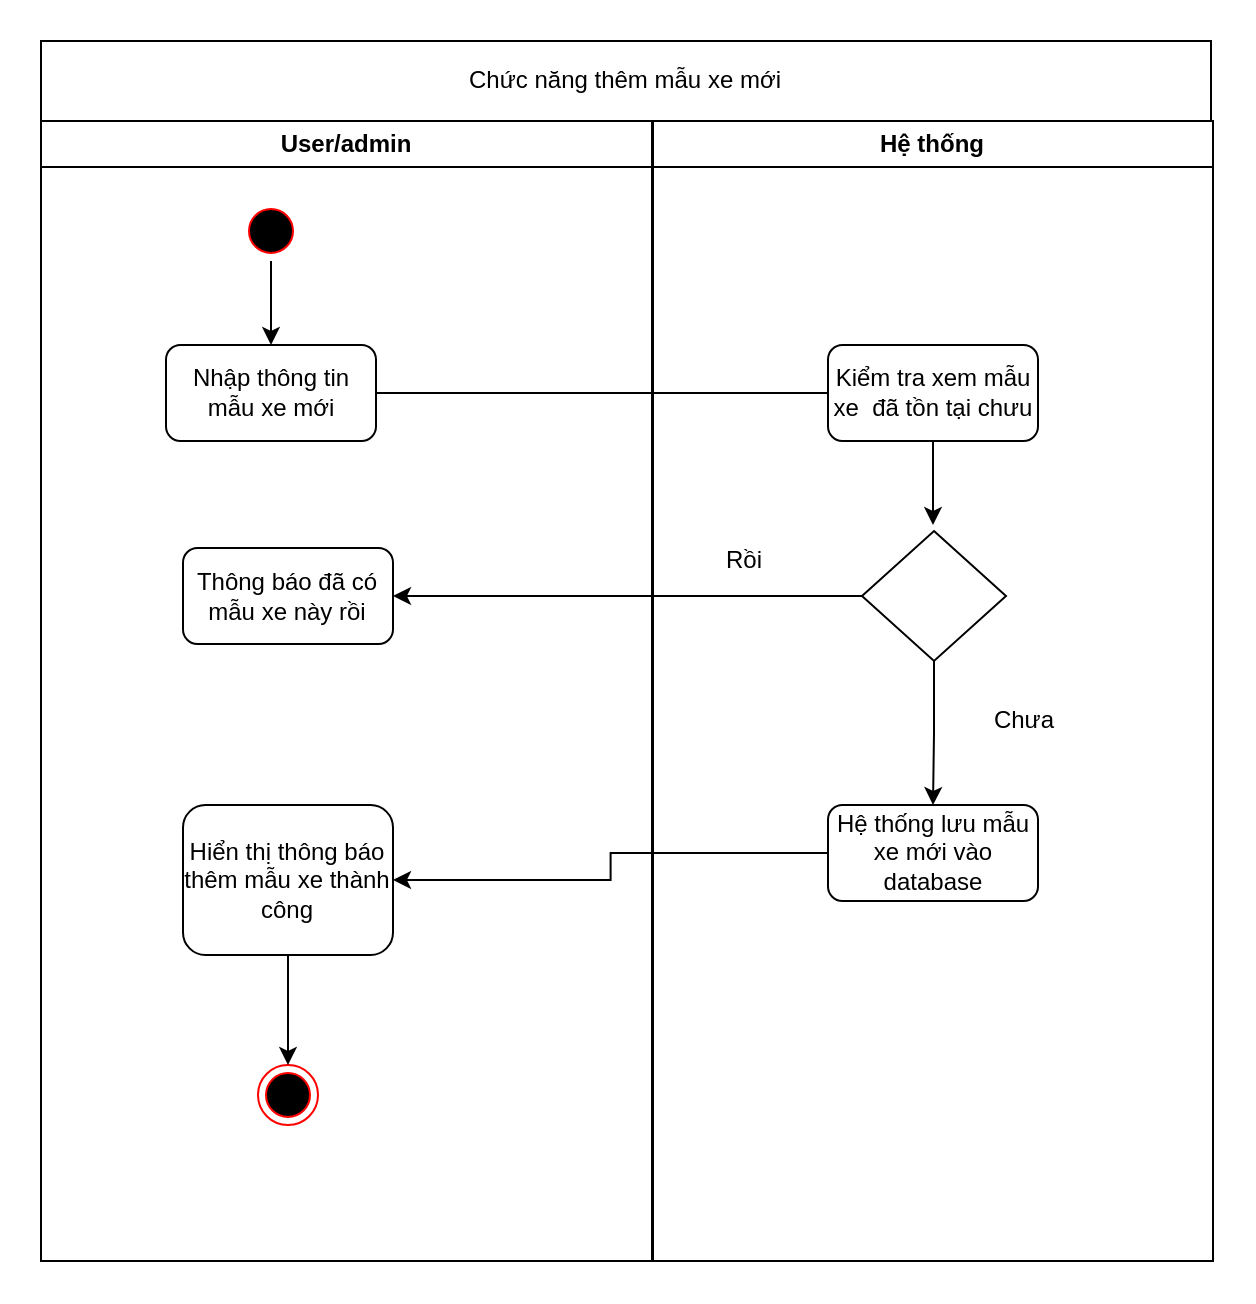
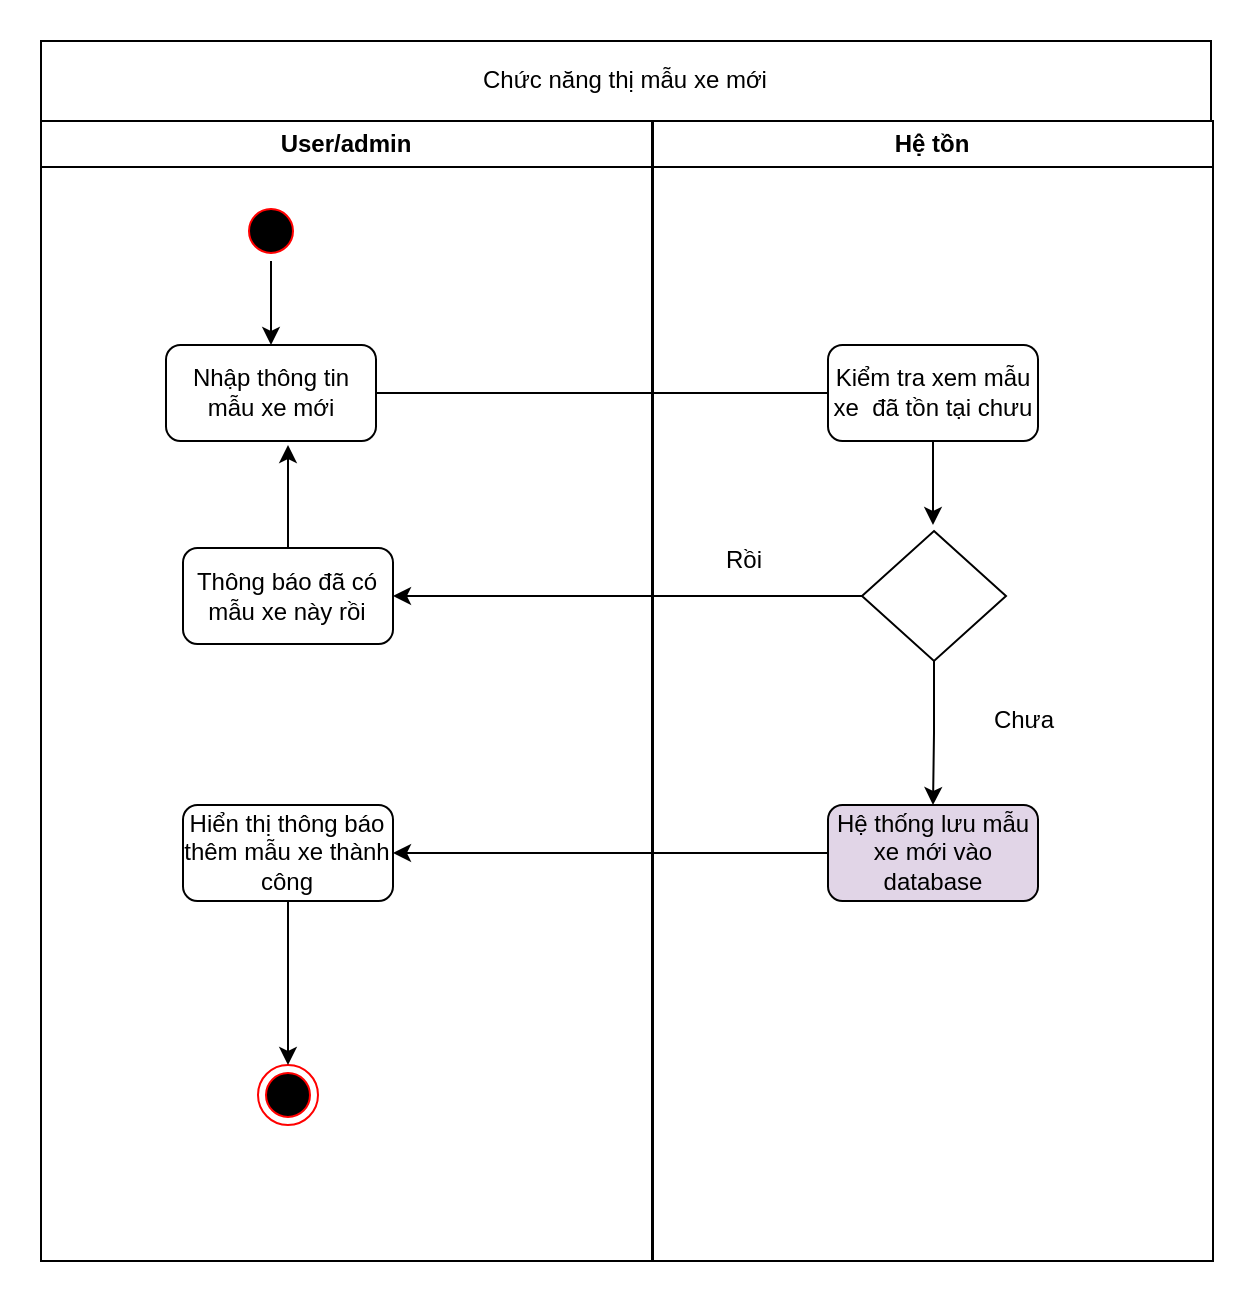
  <mxCell id="0" />
  <mxCell id="1" parent="0" />
  <mxCell id="2" value="User/admin" style="swimlane;whiteSpace=wrap" parent="1" vertex="1"><mxGeometry x="20" y="60" width="305.5" height="570" as="geometry" /></mxCell>
  <mxCell id="3" value="" style="edgeStyle=orthogonalEdgeStyle;rounded=0;orthogonalLoop=1;jettySize=auto;html=1;" edge="1" parent="2" source="4" target="6"><mxGeometry relative="1" as="geometry" /></mxCell>
  <mxCell id="4" value="" style="ellipse;shape=startState;fillColor=#000000;strokeColor=#ff0000;" parent="2" vertex="1"><mxGeometry x="100" y="40" width="30" height="30" as="geometry" /></mxCell>
  <mxCell id="5" value="" style="ellipse;shape=endState;fillColor=#000000;strokeColor=#ff0000" parent="2" vertex="1"><mxGeometry x="108.5" y="472" width="30" height="30" as="geometry" /></mxCell>
  <mxCell id="6" value="Nhập thông tin mẫu xe mới" style="rounded=1;whiteSpace=wrap;html=1;" vertex="1" parent="2"><mxGeometry x="62.5" y="112" width="105" height="48" as="geometry" /></mxCell>
  <mxCell id="7" value="Thông báo đã có mẫu xe này rồi" style="rounded=1;whiteSpace=wrap;html=1;" vertex="1" parent="2"><mxGeometry x="71" y="213.5" width="105" height="48" as="geometry" /></mxCell>
  <mxCell id="8" style="edgeStyle=orthogonalEdgeStyle;rounded=0;orthogonalLoop=1;jettySize=auto;html=1;" edge="1" parent="2" source="9"><mxGeometry relative="1" as="geometry"><mxPoint x="123.5" y="472" as="targetPoint" /></mxGeometry></mxCell>
- <mxCell id="9" value="Hiển thị thông báo thêm mẫu xe thành công" style="rounded=1;whiteSpace=wrap;html=1;" vertex="1" parent="2"><mxGeometry x="71" y="342" width="105" height="75" as="geometry" /></mxCell>
- <mxCell id="11" value="Hệ thống" style="swimlane;whiteSpace=wrap;startSize=23;" parent="1" vertex="1"><mxGeometry x="326" y="60" width="280" height="570" as="geometry" /></mxCell>
+ <mxCell id="9" value="Hiển thị thông báo thêm mẫu xe thành công" style="rounded=1;whiteSpace=wrap;html=1;" vertex="1" parent="2"><mxGeometry x="71" y="342" width="105" height="48" as="geometry" /></mxCell>
+ <mxCell id="10" style="edgeStyle=orthogonalEdgeStyle;rounded=0;orthogonalLoop=1;jettySize=auto;html=1;entryX=0.581;entryY=1.042;entryDx=0;entryDy=0;entryPerimeter=0;" edge="1" parent="2" source="7" target="6"><mxGeometry relative="1" as="geometry" /></mxCell>
+ <mxCell id="11" value="Hệ tồn" style="swimlane;whiteSpace=wrap;startSize=23;" parent="1" vertex="1"><mxGeometry x="326" y="60" width="280" height="570" as="geometry" /></mxCell>
  <mxCell id="12" style="edgeStyle=orthogonalEdgeStyle;rounded=0;orthogonalLoop=1;jettySize=auto;html=1;" edge="1" parent="11" source="13"><mxGeometry relative="1" as="geometry"><mxPoint x="140" y="202" as="targetPoint" /></mxGeometry></mxCell>
  <mxCell id="13" value="Kiểm tra xem mẫu xe&amp;nbsp; đã tồn tại chưu" style="rounded=1;whiteSpace=wrap;html=1;" vertex="1" parent="11"><mxGeometry x="87.5" y="112" width="105" height="48" as="geometry" /></mxCell>
- <mxCell id="14" value="Hệ thống lưu mẫu xe mới vào database" style="rounded=1;whiteSpace=wrap;html=1;" vertex="1" parent="11"><mxGeometry x="87.5" y="342" width="105" height="48" as="geometry" /></mxCell>
+ <mxCell id="14" value="Hệ thống lưu mẫu xe mới vào database" style="rounded=1;whiteSpace=wrap;html=1;fillColor=#e1d5e7;" vertex="1" parent="11"><mxGeometry x="87.5" y="342" width="105" height="48" as="geometry" /></mxCell>
  <mxCell id="15" style="edgeStyle=orthogonalEdgeStyle;rounded=0;orthogonalLoop=1;jettySize=auto;html=1;entryX=0.5;entryY=0;entryDx=0;entryDy=0;" edge="1" parent="11" source="16" target="14"><mxGeometry relative="1" as="geometry" /></mxCell>
  <mxCell id="16" value="" style="rhombus;whiteSpace=wrap;html=1;" vertex="1" parent="11"><mxGeometry x="104.5" y="205" width="72" height="65" as="geometry" /></mxCell>
  <mxCell id="17" style="edgeStyle=orthogonalEdgeStyle;rounded=0;orthogonalLoop=1;jettySize=auto;html=1;exitX=0.5;exitY=1;exitDx=0;exitDy=0;" edge="1" parent="11" source="14" target="14"><mxGeometry relative="1" as="geometry" /></mxCell>
  <mxCell id="18" value="Rồi" style="text;html=1;align=center;verticalAlign=middle;whiteSpace=wrap;rounded=0;" vertex="1" parent="11"><mxGeometry x="15.5" y="205" width="60" height="30" as="geometry" /></mxCell>
  <mxCell id="19" value="Chưa" style="text;html=1;align=center;verticalAlign=middle;whiteSpace=wrap;rounded=0;" vertex="1" parent="11"><mxGeometry x="155.5" y="285" width="60" height="30" as="geometry" /></mxCell>
  <mxCell id="20" style="edgeStyle=orthogonalEdgeStyle;rounded=0;orthogonalLoop=1;jettySize=auto;html=1;entryX=0;entryY=0.5;entryDx=0;entryDy=0;endArrow=none;" edge="1" parent="1" source="6" target="13"><mxGeometry relative="1" as="geometry" /></mxCell>
  <mxCell id="21" style="edgeStyle=orthogonalEdgeStyle;rounded=0;orthogonalLoop=1;jettySize=auto;html=1;entryX=1;entryY=0.5;entryDx=0;entryDy=0;" edge="1" parent="1" source="16" target="7"><mxGeometry relative="1" as="geometry" /></mxCell>
  <mxCell id="22" style="edgeStyle=orthogonalEdgeStyle;rounded=0;orthogonalLoop=1;jettySize=auto;html=1;entryX=1;entryY=0.5;entryDx=0;entryDy=0;" edge="1" parent="1" source="14" target="9"><mxGeometry relative="1" as="geometry" /></mxCell>
- <mxCell id="23" value="Chức năng thêm mẫu xe mới" style="rounded=0;whiteSpace=wrap;html=1;" vertex="1" parent="1"><mxGeometry x="20" y="20" width="585" height="40" as="geometry" /></mxCell>
+ <mxCell id="23" value="Chức năng thị mẫu xe mới" style="rounded=0;whiteSpace=wrap;html=1;" vertex="1" parent="1"><mxGeometry x="20" y="20" width="585" height="40" as="geometry" /></mxCell>
